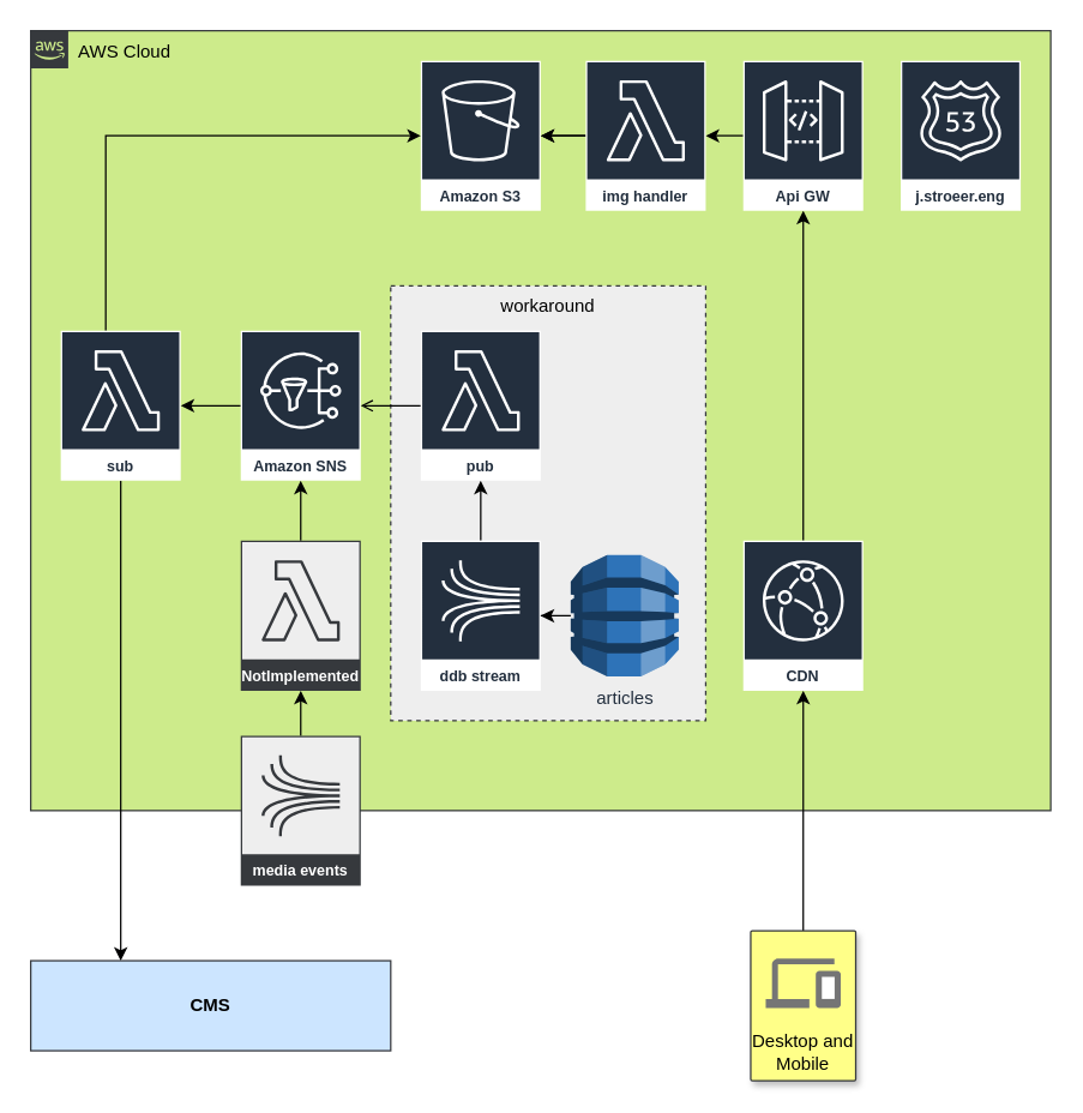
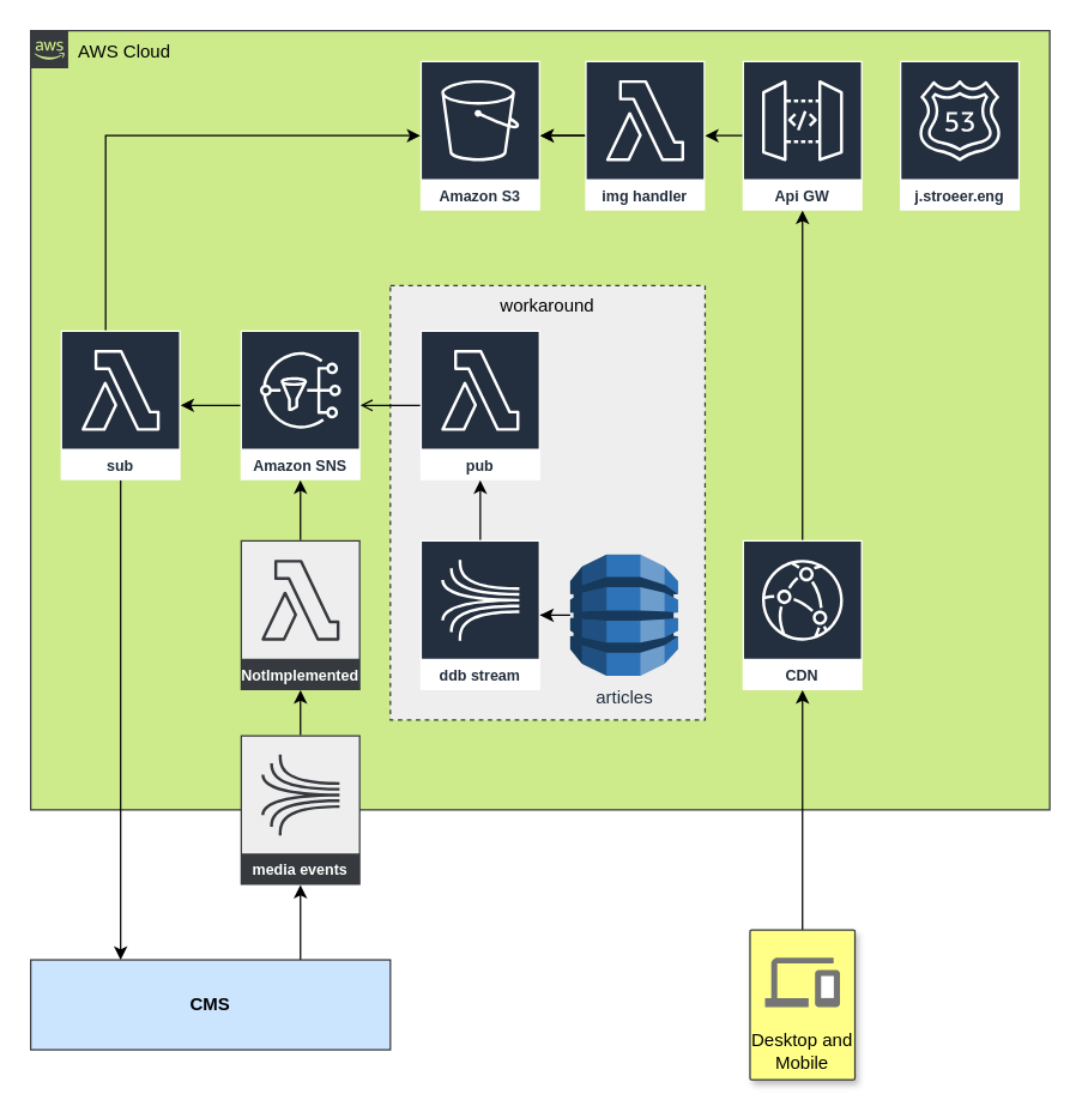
  <mxCell id="0" />
  <mxCell id="1" parent="0" />
  <mxCell id="2" value="AWS Cloud" style="points=[[0,0],[0.25,0],[0.5,0],[0.75,0],[1,0],[1,0.25],[1,0.5],[1,0.75],[1,1],[0.75,1],[0.5,1],[0.25,1],[0,1],[0,0.75],[0,0.5],[0,0.25]];outlineConnect=0;html=1;whiteSpace=wrap;fontSize=12;fontStyle=0;shape=mxgraph.aws4.group;grIcon=mxgraph.aws4.group_aws_cloud_alt;strokeColor=#36393d;verticalAlign=top;align=left;spacingLeft=30;dashed=0;fillColor=#cdeb8b;" vertex="1" parent="1"><mxGeometry x="20" y="20" width="680" height="520" as="geometry" /></mxCell>
  <mxCell id="3" value="workaround" style="fillColor=#eeeeee;strokeColor=#36393d;dashed=1;verticalAlign=top;fontStyle=0;" vertex="1" parent="1"><mxGeometry x="260" y="190" width="210" height="290" as="geometry" /></mxCell>
  <mxCell id="4" style="edgeStyle=orthogonalEdgeStyle;rounded=0;orthogonalLoop=1;jettySize=auto;html=1;fontColor=#232F3E;" edge="1" parent="1" source="5" target="8"><mxGeometry relative="1" as="geometry" /></mxCell>
  <mxCell id="5" value="CDN" style="outlineConnect=0;fontColor=#232F3E;gradientColor=none;strokeColor=#ffffff;fillColor=#232F3E;dashed=0;verticalLabelPosition=middle;verticalAlign=bottom;align=center;html=1;whiteSpace=wrap;fontSize=10;fontStyle=1;spacing=3;shape=mxgraph.aws4.productIcon;prIcon=mxgraph.aws4.cloudfront;" vertex="1" parent="1"><mxGeometry x="495" y="360" width="80" height="100" as="geometry" /></mxCell>
  <mxCell id="6" value="j.stroeer.eng" style="outlineConnect=0;fontColor=#232F3E;gradientColor=none;strokeColor=#ffffff;fillColor=#232F3E;dashed=0;verticalLabelPosition=middle;verticalAlign=bottom;align=center;html=1;whiteSpace=wrap;fontSize=10;fontStyle=1;spacing=3;shape=mxgraph.aws4.productIcon;prIcon=mxgraph.aws4.route_53;" vertex="1" parent="1"><mxGeometry x="600" y="40" width="80" height="100" as="geometry" /></mxCell>
  <mxCell id="7" style="edgeStyle=orthogonalEdgeStyle;rounded=0;orthogonalLoop=1;jettySize=auto;html=1;fontColor=#232F3E;" edge="1" parent="1" source="8" target="11"><mxGeometry relative="1" as="geometry" /></mxCell>
  <mxCell id="8" value="Api GW" style="outlineConnect=0;fontColor=#232F3E;gradientColor=none;strokeColor=#ffffff;fillColor=#232F3E;dashed=0;verticalLabelPosition=middle;verticalAlign=bottom;align=center;html=1;whiteSpace=wrap;fontSize=10;fontStyle=1;spacing=3;shape=mxgraph.aws4.productIcon;prIcon=mxgraph.aws4.api_gateway;" vertex="1" parent="1"><mxGeometry x="495" y="40" width="80" height="100" as="geometry" /></mxCell>
  <mxCell id="9" style="edgeStyle=orthogonalEdgeStyle;rounded=0;orthogonalLoop=1;jettySize=auto;html=1;" edge="1" parent="1" source="11" target="12"><mxGeometry relative="1" as="geometry" /></mxCell>
  <mxCell id="10" value="" style="edgeStyle=orthogonalEdgeStyle;rounded=0;orthogonalLoop=1;jettySize=auto;html=1;fontColor=#232F3E;" edge="1" parent="1" source="11" target="12"><mxGeometry relative="1" as="geometry" /></mxCell>
  <mxCell id="11" value="img handler" style="outlineConnect=0;fontColor=#232F3E;gradientColor=none;strokeColor=#ffffff;fillColor=#232F3E;dashed=0;verticalLabelPosition=middle;verticalAlign=bottom;align=center;html=1;whiteSpace=wrap;fontSize=10;fontStyle=1;spacing=3;shape=mxgraph.aws4.productIcon;prIcon=mxgraph.aws4.lambda;" vertex="1" parent="1"><mxGeometry x="390" y="40" width="80" height="100" as="geometry" /></mxCell>
  <mxCell id="12" value="Amazon S3" style="outlineConnect=0;fontColor=#232F3E;gradientColor=none;strokeColor=#ffffff;fillColor=#232F3E;dashed=0;verticalLabelPosition=middle;verticalAlign=bottom;align=center;html=1;whiteSpace=wrap;fontSize=10;fontStyle=1;spacing=3;shape=mxgraph.aws4.productIcon;prIcon=mxgraph.aws4.s3;" vertex="1" parent="1"><mxGeometry x="280" y="40" width="80" height="100" as="geometry" /></mxCell>
  <mxCell id="13" style="edgeStyle=orthogonalEdgeStyle;rounded=0;orthogonalLoop=1;jettySize=auto;html=1;" edge="1" parent="1" source="14" target="16"><mxGeometry relative="1" as="geometry" /></mxCell>
  <mxCell id="14" value="media events" style="outlineConnect=0;strokeColor=#36393d;fillColor=#eeeeee;dashed=0;verticalLabelPosition=middle;verticalAlign=bottom;align=center;html=1;whiteSpace=wrap;fontSize=10;fontStyle=1;spacing=3;shape=mxgraph.aws4.productIcon;prIcon=mxgraph.aws4.kinesis;fontColor=#FFFFFF;" vertex="1" parent="1"><mxGeometry x="160" y="490" width="80" height="100" as="geometry" /></mxCell>
  <mxCell id="15" style="edgeStyle=orthogonalEdgeStyle;rounded=0;orthogonalLoop=1;jettySize=auto;html=1;" edge="1" parent="1" source="16" target="21"><mxGeometry relative="1" as="geometry" /></mxCell>
  <mxCell id="16" value="NotImplemented" style="outlineConnect=0;strokeColor=#36393d;fillColor=#eeeeee;dashed=0;verticalLabelPosition=middle;verticalAlign=bottom;align=center;html=1;whiteSpace=wrap;fontSize=10;fontStyle=1;spacing=3;shape=mxgraph.aws4.productIcon;prIcon=mxgraph.aws4.lambda;fontColor=#FFFFFF;" vertex="1" parent="1"><mxGeometry x="160" y="360" width="80" height="100" as="geometry" /></mxCell>
  <mxCell id="17" style="edgeStyle=orthogonalEdgeStyle;rounded=0;orthogonalLoop=1;jettySize=auto;html=1;" edge="1" parent="1" source="19" target="12"><mxGeometry relative="1" as="geometry"><Array as="points"><mxPoint x="70" y="90" /></Array></mxGeometry></mxCell>
  <mxCell id="18" style="edgeStyle=orthogonalEdgeStyle;rounded=0;orthogonalLoop=1;jettySize=auto;html=1;entryX=0.25;entryY=0;entryDx=0;entryDy=0;" edge="1" parent="1" source="19" target="23"><mxGeometry relative="1" as="geometry" /></mxCell>
  <mxCell id="19" value="sub" style="outlineConnect=0;fontColor=#232F3E;gradientColor=none;strokeColor=#ffffff;fillColor=#232F3E;dashed=0;verticalLabelPosition=middle;verticalAlign=bottom;align=center;html=1;whiteSpace=wrap;fontSize=10;fontStyle=1;spacing=3;shape=mxgraph.aws4.productIcon;prIcon=mxgraph.aws4.lambda;" vertex="1" parent="1"><mxGeometry x="40" y="220" width="80" height="100" as="geometry" /></mxCell>
  <mxCell id="20" style="edgeStyle=orthogonalEdgeStyle;rounded=0;orthogonalLoop=1;jettySize=auto;html=1;" edge="1" parent="1" source="21" target="19"><mxGeometry relative="1" as="geometry" /></mxCell>
  <mxCell id="21" value="Amazon SNS" style="outlineConnect=0;fontColor=#232F3E;gradientColor=none;strokeColor=#ffffff;fillColor=#232F3E;dashed=0;verticalLabelPosition=middle;verticalAlign=bottom;align=center;html=1;whiteSpace=wrap;fontSize=10;fontStyle=1;spacing=3;shape=mxgraph.aws4.productIcon;prIcon=mxgraph.aws4.sns;" vertex="1" parent="1"><mxGeometry x="160" y="220" width="80" height="100" as="geometry" /></mxCell>
+ <mxCell id="22" style="edgeStyle=orthogonalEdgeStyle;rounded=0;orthogonalLoop=1;jettySize=auto;html=1;exitX=0.75;exitY=0;exitDx=0;exitDy=0;" edge="1" parent="1" source="23" target="14"><mxGeometry relative="1" as="geometry" /></mxCell>
  <mxCell id="23" value="CMS" style="whiteSpace=wrap;html=1;fillColor=#cce5ff;fontStyle=1;strokeColor=#36393d;rounded=0;" vertex="1" parent="1"><mxGeometry x="20" y="640" width="240" height="60" as="geometry" /></mxCell>
  <mxCell id="24" style="edgeStyle=orthogonalEdgeStyle;rounded=0;orthogonalLoop=1;jettySize=auto;html=1;fontColor=#FFFFFF;" edge="1" parent="1" source="25" target="29"><mxGeometry relative="1" as="geometry" /></mxCell>
  <mxCell id="25" value="ddb stream" style="outlineConnect=0;fontColor=#232F3E;gradientColor=none;strokeColor=#ffffff;fillColor=#232F3E;dashed=0;verticalLabelPosition=middle;verticalAlign=bottom;align=center;html=1;whiteSpace=wrap;fontSize=10;fontStyle=1;spacing=3;shape=mxgraph.aws4.productIcon;prIcon=mxgraph.aws4.kinesis;" vertex="1" parent="1"><mxGeometry x="280" y="360" width="80" height="100" as="geometry" /></mxCell>
  <mxCell id="26" style="edgeStyle=orthogonalEdgeStyle;rounded=0;orthogonalLoop=1;jettySize=auto;html=1;fontColor=#FFFFFF;" edge="1" parent="1" source="27" target="25"><mxGeometry relative="1" as="geometry" /></mxCell>
  <mxCell id="27" value="articles" style="outlineConnect=0;dashed=0;verticalLabelPosition=bottom;verticalAlign=top;align=center;html=1;shape=mxgraph.aws3.dynamo_db;fillColor=#2E73B8;gradientColor=none;fontColor=#232F3E;" vertex="1" parent="1"><mxGeometry x="380" y="369.5" width="72" height="81" as="geometry" /></mxCell>
  <mxCell id="28" style="edgeStyle=orthogonalEdgeStyle;rounded=0;orthogonalLoop=1;jettySize=auto;html=1;fontColor=#FFFFFF;endArrow=open;" edge="1" parent="1" source="29" target="21"><mxGeometry relative="1" as="geometry" /></mxCell>
  <mxCell id="29" value="pub" style="outlineConnect=0;fontColor=#232F3E;gradientColor=none;strokeColor=#ffffff;fillColor=#232F3E;dashed=0;verticalLabelPosition=middle;verticalAlign=bottom;align=center;html=1;whiteSpace=wrap;fontSize=10;fontStyle=1;spacing=3;shape=mxgraph.aws4.productIcon;prIcon=mxgraph.aws4.lambda;" vertex="1" parent="1"><mxGeometry x="280" y="220" width="80" height="100" as="geometry" /></mxCell>
  <mxCell id="30" style="edgeStyle=orthogonalEdgeStyle;rounded=0;orthogonalLoop=1;jettySize=auto;html=1;fontColor=#232F3E;" edge="1" parent="1" source="31" target="5"><mxGeometry relative="1" as="geometry" /></mxCell>
  <mxCell id="31" value="Desktop and Mobile" style="strokeColor=#36393d;shadow=1;strokeWidth=1;rounded=1;absoluteArcSize=1;arcSize=2;labelPosition=center;verticalLabelPosition=middle;align=center;verticalAlign=bottom;spacingLeft=0;fontSize=12;whiteSpace=wrap;spacingBottom=2;fillColor=#ffff88;" vertex="1" parent="1"><mxGeometry x="500" y="620" width="70" height="100" as="geometry" /></mxCell>
  <mxCell id="32" value="" style="dashed=0;connectable=0;html=1;fillColor=#757575;strokeColor=none;shape=mxgraph.gcp2.desktop_and_mobile;part=1;" vertex="1" parent="31"><mxGeometry x="0.5" width="50" height="33" relative="1" as="geometry"><mxPoint x="-25" y="18.5" as="offset" /></mxGeometry></mxCell>
